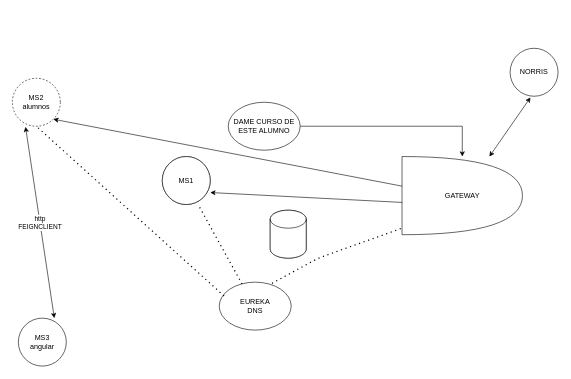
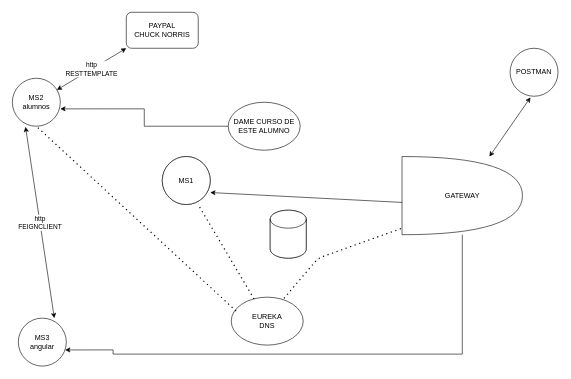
  <mxCell id="0" />
  <mxCell id="1" parent="0" />
  <mxCell id="2" value="MS1" style="ellipse;whiteSpace=wrap;html=1;aspect=fixed;" parent="1" vertex="1"><mxGeometry x="270" y="260.54" width="80" height="80" as="geometry" /></mxCell>
- <mxCell id="3" value="MS2&lt;br&gt;alumnos" style="ellipse;whiteSpace=wrap;html=1;aspect=fixed;dashed=1;" parent="1" vertex="1"><mxGeometry x="20" y="130" width="80" height="80" as="geometry" /></mxCell>
- <mxCell id="4" value="EUREKA&lt;br&gt;DNS" style="ellipse;whiteSpace=wrap;html=1;" parent="1" vertex="1"><mxGeometry x="365" y="470" width="120" height="80" as="geometry" /></mxCell>
+ <mxCell id="3" value="MS2&lt;br&gt;alumnos" style="ellipse;whiteSpace=wrap;html=1;aspect=fixed;" parent="1" vertex="1"><mxGeometry x="20" y="130" width="80" height="80" as="geometry" /></mxCell>
+ <mxCell id="4" value="EUREKA&lt;br&gt;DNS" style="ellipse;whiteSpace=wrap;html=1;" parent="1" vertex="1"><mxGeometry x="385" y="495" width="120" height="80" as="geometry" /></mxCell>
+ <mxCell id="5" style="edgeStyle=orthogonalEdgeStyle;rounded=0;orthogonalLoop=1;jettySize=auto;html=1;entryX=0.975;entryY=0.663;entryDx=0;entryDy=0;entryPerimeter=0;" parent="1" source="6" target="15" edge="1"><mxGeometry relative="1" as="geometry"><Array as="points"><mxPoint x="770" y="590" /><mxPoint x="188" y="590" /></Array></mxGeometry></mxCell>
  <mxCell id="6" value="GATEWAY" style="shape=or;whiteSpace=wrap;html=1;rotation=0;" parent="1" vertex="1"><mxGeometry x="669.81" y="260.54" width="200.87" height="130.36" as="geometry" /></mxCell>
- <mxCell id="7" value="" style="endArrow=classic;html=1;exitX=0.001;exitY=0.379;exitDx=0;exitDy=0;exitPerimeter=0;entryX=1;entryY=1;entryDx=0;entryDy=0;" parent="1" source="6" target="3" edge="1"><mxGeometry width="50" height="50" relative="1" as="geometry"><mxPoint x="460" y="440" as="sourcePoint" /><mxPoint x="510" y="390" as="targetPoint" /></mxGeometry></mxCell>
  <mxCell id="8" value="" style="endArrow=classic;html=1;exitX=0.001;exitY=0.587;exitDx=0;exitDy=0;exitPerimeter=0;entryX=1;entryY=0.75;entryDx=0;entryDy=0;entryPerimeter=0;" parent="1" source="6" target="2" edge="1"><mxGeometry width="50" height="50" relative="1" as="geometry"><mxPoint x="606.731" y="382.206" as="sourcePoint" /><mxPoint x="410.004" y="260.544" as="targetPoint" /></mxGeometry></mxCell>
  <mxCell id="9" value="" style="endArrow=none;dashed=1;html=1;dashPattern=1 3;strokeWidth=2;entryX=0.001;entryY=0.916;entryDx=0;entryDy=0;entryPerimeter=0;exitX=0.733;exitY=0.025;exitDx=0;exitDy=0;exitPerimeter=0;" parent="1" source="4" target="6" edge="1"><mxGeometry width="50" height="50" relative="1" as="geometry"><mxPoint x="460" y="440" as="sourcePoint" /><mxPoint x="510" y="390" as="targetPoint" /><Array as="points"><mxPoint x="530" y="430" /></Array></mxGeometry></mxCell>
  <mxCell id="10" value="" style="endArrow=none;dashed=1;html=1;dashPattern=1 3;strokeWidth=2;exitX=0.317;exitY=0.038;exitDx=0;exitDy=0;exitPerimeter=0;entryX=0.75;entryY=1.006;entryDx=0;entryDy=0;entryPerimeter=0;" parent="1" source="4" target="2" edge="1"><mxGeometry width="50" height="50" relative="1" as="geometry"><mxPoint x="280" y="390" as="sourcePoint" /><mxPoint x="330" y="330" as="targetPoint" /></mxGeometry></mxCell>
  <mxCell id="11" value="" style="endArrow=none;dashed=1;html=1;dashPattern=1 3;strokeWidth=2;exitX=0.067;exitY=0.288;exitDx=0;exitDy=0;exitPerimeter=0;entryX=0.5;entryY=1;entryDx=0;entryDy=0;" parent="1" source="4" target="3" edge="1"><mxGeometry width="50" height="50" relative="1" as="geometry"><mxPoint x="372.04" y="483.04" as="sourcePoint" /><mxPoint x="299" y="350" as="targetPoint" /></mxGeometry></mxCell>
+ <mxCell id="12" value="PAYPAL&lt;br&gt;CHUCK NORRIS" style="rounded=1;whiteSpace=wrap;html=1;" parent="1" vertex="1"><mxGeometry x="210" y="20" width="120" height="60" as="geometry" /></mxCell>
+ <mxCell id="13" value="http&lt;br&gt;RESTTEMPLATE" style="endArrow=classic;startArrow=classic;html=1;entryX=0;entryY=1;entryDx=0;entryDy=0;" parent="1" source="3" target="12" edge="1"><mxGeometry width="50" height="50" relative="1" as="geometry"><mxPoint x="50" y="110" as="sourcePoint" /><mxPoint x="100" y="60" as="targetPoint" /></mxGeometry></mxCell>
  <mxCell id="14" value="MS1" style="ellipse;whiteSpace=wrap;html=1;aspect=fixed;" parent="1" vertex="1"><mxGeometry x="270" y="260.54" width="80" height="80" as="geometry" /></mxCell>
  <mxCell id="15" value="MS3&lt;br&gt;angular" style="ellipse;whiteSpace=wrap;html=1;aspect=fixed;" parent="1" vertex="1"><mxGeometry x="30" y="530" width="80" height="80" as="geometry" /></mxCell>
  <mxCell id="16" value="http&lt;br&gt;FEIGNCLIENT" style="endArrow=classic;startArrow=classic;html=1;entryX=0.275;entryY=1.013;entryDx=0;entryDy=0;entryPerimeter=0;" parent="1" target="3" edge="1"><mxGeometry width="50" height="50" relative="1" as="geometry"><mxPoint x="90" y="530" as="sourcePoint" /><mxPoint x="140" y="480" as="targetPoint" /></mxGeometry></mxCell>
  <mxCell id="17" value="" style="shape=cylinder3;whiteSpace=wrap;html=1;boundedLbl=1;backgroundOutline=1;size=15;" parent="1" vertex="1"><mxGeometry x="450" y="350" width="60" height="80" as="geometry" /></mxCell>
  <mxCell id="18" value="" style="shape=cylinder3;whiteSpace=wrap;html=1;boundedLbl=1;backgroundOutline=1;size=15;" parent="1" vertex="1"><mxGeometry x="450" y="350" width="60" height="80" as="geometry" /></mxCell>
- <mxCell id="19" value="NORRIS" style="ellipse;whiteSpace=wrap;html=1;aspect=fixed;" parent="1" vertex="1"><mxGeometry x="850" y="80" width="80" height="80" as="geometry" /></mxCell>
+ <mxCell id="19" value="POSTMAN" style="ellipse;whiteSpace=wrap;html=1;aspect=fixed;" parent="1" vertex="1"><mxGeometry x="850" y="80" width="80" height="80" as="geometry" /></mxCell>
  <mxCell id="20" value="" style="endArrow=classic;startArrow=classic;html=1;entryX=0.425;entryY=1.025;entryDx=0;entryDy=0;entryPerimeter=0;" parent="1" source="6" target="19" edge="1"><mxGeometry width="50" height="50" relative="1" as="geometry"><mxPoint x="460" y="400" as="sourcePoint" /><mxPoint x="510" y="350" as="targetPoint" /><Array as="points" /></mxGeometry></mxCell>
- <mxCell id="21" style="edgeStyle=orthogonalEdgeStyle;rounded=0;orthogonalLoop=1;jettySize=auto;html=1;" edge="1" parent="1" source="22" target="6"><mxGeometry relative="1" as="geometry" /></mxCell>
+ <mxCell id="21" style="edgeStyle=orthogonalEdgeStyle;rounded=0;orthogonalLoop=1;jettySize=auto;html=1;entryX=1;entryY=0.638;entryDx=0;entryDy=0;entryPerimeter=0;" edge="1" parent="1" source="22" target="3"><mxGeometry relative="1" as="geometry" /></mxCell>
  <mxCell id="22" value="DAME CURSO DE ESTE ALUMNO" style="ellipse;whiteSpace=wrap;html=1;" vertex="1" parent="1"><mxGeometry x="380" y="170" width="120" height="80" as="geometry" /></mxCell>
